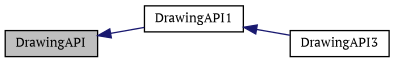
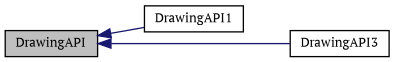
  digraph {
    fontname="PT Serif"
    rankdir=LR
    node [color=black fillcolor=white fontname="PT Serif" fontsize=10 shape=record style=filled]
    edge [color=midnightblue dir=back fontname="PT Serif" fontsize=10 labelfontname=Helvetica labelfontsize=10 style=solid]
    n1 [fillcolor=grey75 fontcolor=black height=0.2 label=DrawingAPI width=0.4]
    n2 [height=0.2 label=DrawingAPI1 width=0.4]
    n3 [height=0.2 label=DrawingAPI3 width=0.4]
    n1 -> n2
-   n2 -> n3
+   n1 -> n3
  }
